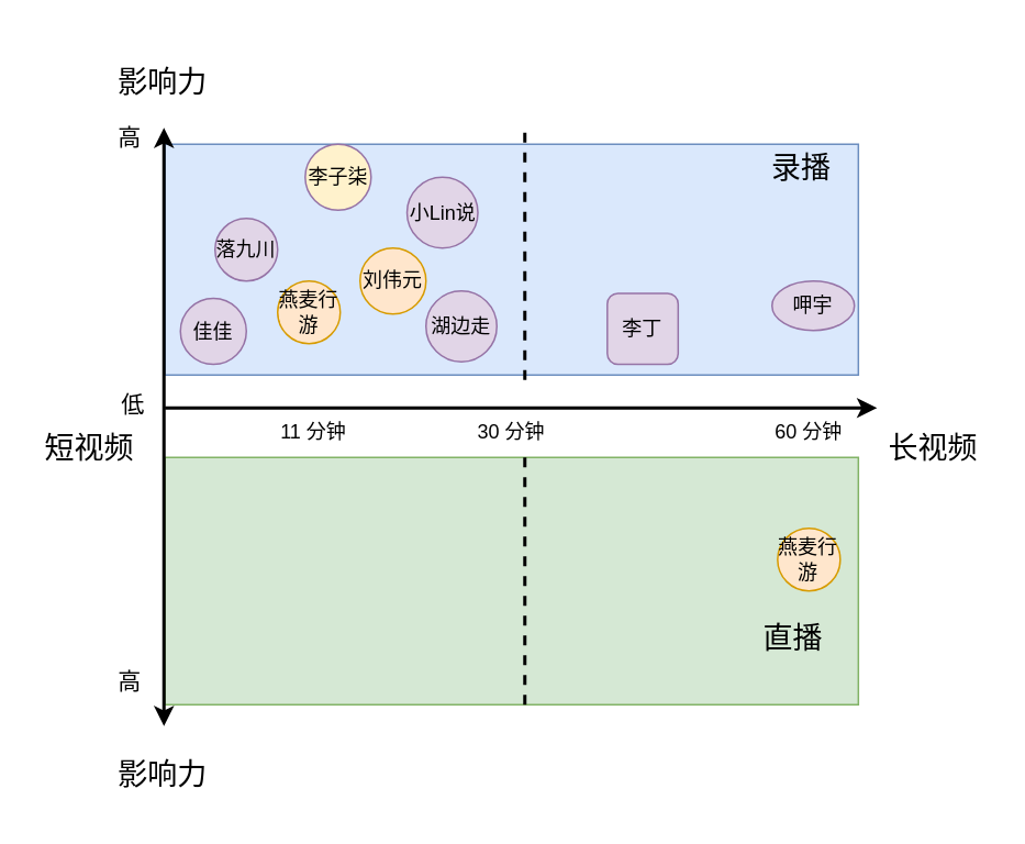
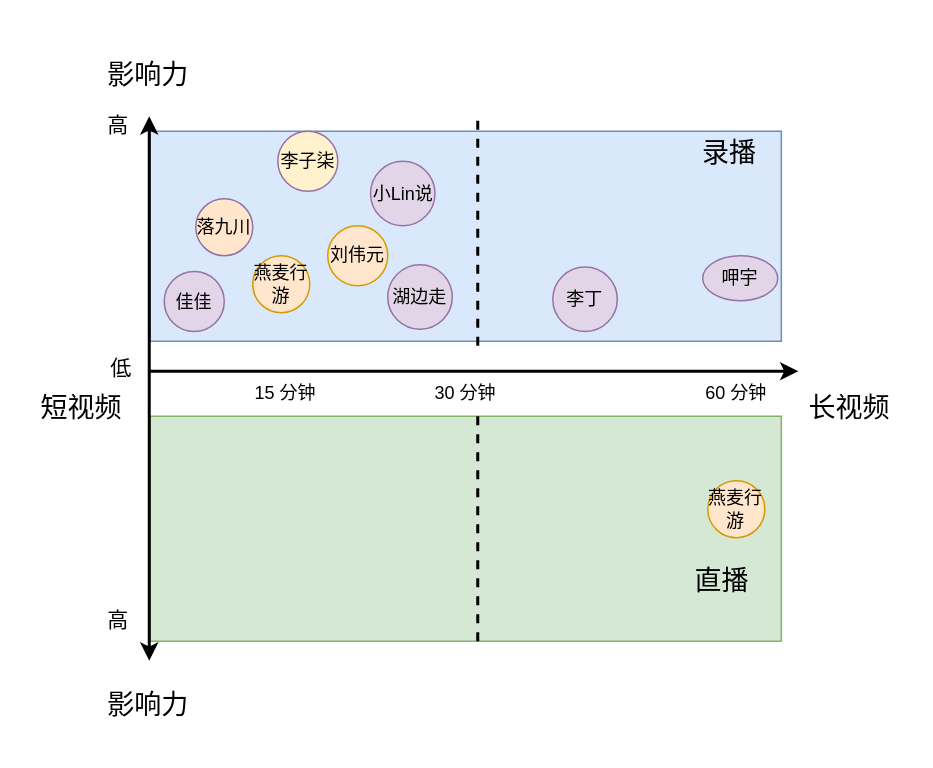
  <mxCell id="0" />
  <mxCell id="1" parent="0" />
  <mxCell id="2" value="" style="group" parent="1" vertex="1" connectable="0"><mxGeometry x="20" y="20" width="580" height="407" as="geometry" /></mxCell>
  <mxCell id="3" value="" style="endArrow=classic;html=1;rounded=0;strokeWidth=2;" parent="2" edge="1"><mxGeometry width="50" height="50" relative="1" as="geometry"><mxPoint x="79.608" y="227" as="sourcePoint" /><mxPoint x="511.765" y="227" as="targetPoint" /></mxGeometry></mxCell>
  <mxCell id="4" value="" style="rounded=0;whiteSpace=wrap;html=1;fillColor=#dae8fc;strokeColor=#6c8ebf;" parent="2" vertex="1"><mxGeometry x="79.608" y="67" width="420.784" height="140" as="geometry" /></mxCell>
  <mxCell id="5" value="&lt;font style=&quot;font-size: 18px;&quot;&gt;录播&lt;/font&gt;" style="text;html=1;align=center;verticalAlign=middle;whiteSpace=wrap;rounded=0;" parent="2" vertex="1"><mxGeometry x="432.159" y="67" width="68.235" height="30" as="geometry" /></mxCell>
  <mxCell id="6" value="" style="rounded=0;whiteSpace=wrap;html=1;fillColor=#d5e8d4;strokeColor=#82b366;" parent="2" vertex="1"><mxGeometry x="79.608" y="257" width="420.784" height="150" as="geometry" /></mxCell>
  <mxCell id="7" value="&lt;font style=&quot;font-size: 18px;&quot;&gt;长视频&lt;/font&gt;" style="text;html=1;align=center;verticalAlign=middle;whiteSpace=wrap;rounded=0;" parent="2" vertex="1"><mxGeometry x="511.765" y="237" width="68.235" height="30" as="geometry" /></mxCell>
  <mxCell id="8" value="&lt;font style=&quot;font-size: 18px;&quot;&gt;短视频&lt;/font&gt;" style="text;html=1;align=center;verticalAlign=middle;whiteSpace=wrap;rounded=0;" parent="2" vertex="1"><mxGeometry y="237" width="68.235" height="30" as="geometry" /></mxCell>
  <mxCell id="9" value="&lt;font style=&quot;font-size: 18px;&quot;&gt;直播&lt;/font&gt;" style="text;html=1;align=center;verticalAlign=middle;whiteSpace=wrap;rounded=0;" parent="2" vertex="1"><mxGeometry x="427.159" y="352" width="68.235" height="30" as="geometry" /></mxCell>
  <mxCell id="10" value="30 分钟" style="text;html=1;align=center;verticalAlign=middle;whiteSpace=wrap;rounded=0;" parent="2" vertex="1"><mxGeometry x="255.882" y="227" width="68.235" height="30" as="geometry" /></mxCell>
  <mxCell id="11" value="刘伟元" style="ellipse;whiteSpace=wrap;html=1;aspect=fixed;fillColor=#ffe6cc;strokeColor=#d79b00;" parent="2" vertex="1"><mxGeometry x="198.0" y="130" width="40" height="40" as="geometry" /></mxCell>
- <mxCell id="12" value="11 分钟" style="text;html=1;align=center;verticalAlign=middle;whiteSpace=wrap;rounded=0;" parent="2" vertex="1"><mxGeometry x="136.471" y="227" width="68.235" height="30" as="geometry" /></mxCell>
+ <mxCell id="12" value="15 分钟" style="text;html=1;align=center;verticalAlign=middle;whiteSpace=wrap;rounded=0;" parent="2" vertex="1"><mxGeometry x="136.471" y="227" width="68.235" height="30" as="geometry" /></mxCell>
  <mxCell id="13" value="" style="endArrow=classic;startArrow=classic;html=1;rounded=0;strokeWidth=2;" parent="2" edge="1"><mxGeometry width="50" height="50" relative="1" as="geometry"><mxPoint x="79" y="420" as="sourcePoint" /><mxPoint x="79" y="57" as="targetPoint" /></mxGeometry></mxCell>
  <mxCell id="14" value="&lt;font style=&quot;font-size: 18px;&quot;&gt;影响力&lt;/font&gt;" style="text;html=1;align=center;verticalAlign=middle;resizable=0;points=[];autosize=1;strokeColor=none;fillColor=none;" parent="2" vertex="1"><mxGeometry x="38" y="10" width="80" height="40" as="geometry" /></mxCell>
  <mxCell id="15" value="60 分钟" style="text;html=1;align=center;verticalAlign=middle;resizable=0;points=[];autosize=1;strokeColor=none;fillColor=none;" parent="2" vertex="1"><mxGeometry x="440.39" y="227" width="60" height="30" as="geometry" /></mxCell>
  <mxCell id="16" value="&lt;font style=&quot;font-size: 14px;&quot;&gt;低&lt;/font&gt;" style="text;html=1;align=center;verticalAlign=middle;resizable=0;points=[];autosize=1;strokeColor=none;fillColor=none;" parent="2" vertex="1"><mxGeometry x="39.61" y="210" width="40" height="30" as="geometry" /></mxCell>
  <mxCell id="17" value="小Lin说" style="ellipse;whiteSpace=wrap;html=1;aspect=fixed;fillColor=#e1d5e7;strokeColor=#9673a6;" parent="2" vertex="1"><mxGeometry x="226.51" y="87" width="43" height="43" as="geometry" /></mxCell>
- <mxCell id="18" value="落九川" style="ellipse;whiteSpace=wrap;html=1;aspect=fixed;fillColor=#e1d5e7;strokeColor=#9673a6;" parent="2" vertex="1"><mxGeometry x="110" y="112" width="38" height="38" as="geometry" /></mxCell>
+ <mxCell id="18" value="落九川" style="ellipse;whiteSpace=wrap;html=1;aspect=fixed;fillColor=#ffe6cc;strokeColor=#9673a6;" parent="2" vertex="1"><mxGeometry x="110" y="112" width="38" height="38" as="geometry" /></mxCell>
  <mxCell id="19" value="佳佳" style="ellipse;whiteSpace=wrap;html=1;aspect=fixed;fillColor=#e1d5e7;strokeColor=#9673a6;" parent="2" vertex="1"><mxGeometry x="89" y="160.5" width="40" height="40" as="geometry" /></mxCell>
  <mxCell id="20" value="湖边走" style="ellipse;whiteSpace=wrap;html=1;aspect=fixed;fillColor=#e1d5e7;strokeColor=#9673a6;" parent="2" vertex="1"><mxGeometry x="238" y="156" width="43" height="43" as="geometry" /></mxCell>
  <mxCell id="21" value="" style="endArrow=none;dashed=1;html=1;rounded=0;strokeWidth=2;" parent="2" edge="1"><mxGeometry width="50" height="50" relative="1" as="geometry"><mxPoint x="298" y="407" as="sourcePoint" /><mxPoint x="298" y="257" as="targetPoint" /></mxGeometry></mxCell>
- <mxCell id="22" value="李丁" style="whiteSpace=wrap;html=1;aspect=fixed;fillColor=#e1d5e7;strokeColor=#9673a6;rounded=1;" parent="2" vertex="1"><mxGeometry x="348.04" y="157.5" width="43" height="43" as="geometry" /></mxCell>
+ <mxCell id="22" value="李丁" style="ellipse;whiteSpace=wrap;html=1;aspect=fixed;fillColor=#e1d5e7;strokeColor=#9673a6;" parent="2" vertex="1"><mxGeometry x="348.04" y="157.5" width="43" height="43" as="geometry" /></mxCell>
  <mxCell id="23" value="呷宇" style="ellipse;whiteSpace=wrap;html=1;aspect=fixed;fillColor=#e1d5e7;strokeColor=#9673a6;" parent="2" vertex="1"><mxGeometry x="448" y="150" width="50" height="30" as="geometry" /></mxCell>
  <mxCell id="24" value="李子柒" style="ellipse;whiteSpace=wrap;html=1;aspect=fixed;fillColor=#fff2cc;strokeColor=#9673a6;" parent="2" vertex="1"><mxGeometry x="164.71" y="67" width="40" height="40" as="geometry" /></mxCell>
  <mxCell id="25" value="燕麦行游" style="ellipse;whiteSpace=wrap;html=1;aspect=fixed;fillColor=#ffe6cc;strokeColor=#d79b00;" parent="2" vertex="1"><mxGeometry x="148" y="150" width="38" height="38" as="geometry" /></mxCell>
  <mxCell id="26" value="燕麦行游" style="ellipse;whiteSpace=wrap;html=1;aspect=fixed;fillColor=#ffe6cc;strokeColor=#d79b00;" vertex="1" parent="2"><mxGeometry x="451.39" y="300" width="38" height="38" as="geometry" /></mxCell>
  <mxCell id="27" value="&lt;font style=&quot;font-size: 18px;&quot;&gt;影响力&lt;/font&gt;" style="text;html=1;align=center;verticalAlign=middle;resizable=0;points=[];autosize=1;strokeColor=none;fillColor=none;" parent="1" vertex="1"><mxGeometry x="58" y="450" width="80" height="40" as="geometry" /></mxCell>
  <mxCell id="28" value="&lt;font style=&quot;font-size: 14px;&quot;&gt;高&lt;/font&gt;" style="text;html=1;align=center;verticalAlign=middle;resizable=0;points=[];autosize=1;strokeColor=none;fillColor=none;" parent="1" vertex="1"><mxGeometry x="58" y="68" width="40" height="30" as="geometry" /></mxCell>
  <mxCell id="29" value="&lt;font style=&quot;font-size: 14px;&quot;&gt;高&lt;/font&gt;" style="text;html=1;align=center;verticalAlign=middle;resizable=0;points=[];autosize=1;strokeColor=none;fillColor=none;" parent="1" vertex="1"><mxGeometry x="58" y="398" width="40" height="30" as="geometry" /></mxCell>
  <mxCell id="30" value="" style="endArrow=none;dashed=1;html=1;rounded=0;strokeWidth=2;" parent="1" edge="1"><mxGeometry width="50" height="50" relative="1" as="geometry"><mxPoint x="318" y="230" as="sourcePoint" /><mxPoint x="318" y="80" as="targetPoint" /></mxGeometry></mxCell>
